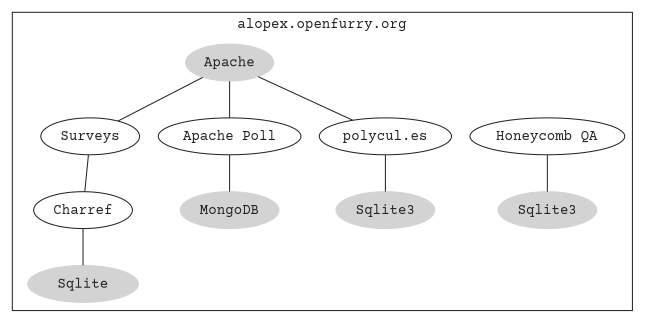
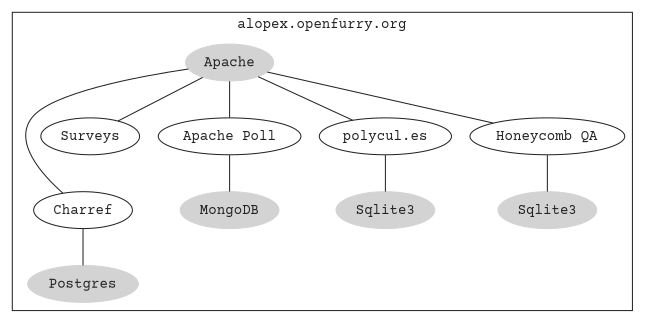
  graph {
    color="#222222"
    fontcolor="#222222"
    fontname="Courier Prime"
    node [color=lightgrey fontcolor="#222222" fontname="Courier Prime"]
    edge [color="#222222" fontcolor="#222222" fontname="Courier Prime"]
    Apache [style=filled]
    Charref [color="#222222"]
    Surveys [color="#222222"]
    n4 [color="#222222" label="Apache Poll"]
    "polycul.es" [color="#222222"]
    "Honeycomb QA" [color="#222222"]
-   Postgres [style=filled label=Sqlite]
+   Postgres [style=filled]
    MongoDB [style=filled]
    n9 [label=Sqlite3 style=filled]
    n10 [label=Sqlite3 style=filled]
    subgraph cluster_1 {
      label="alopex.openfurry.org"
      Apache
      Charref
      Surveys
      n4
      "polycul.es"
      "Honeycomb QA"
      Postgres
      MongoDB
      n9
      n10
    }
-   Surveys -- Charref
+   Apache -- Charref
    Apache -- Surveys
    Apache -- n4
    Apache -- "polycul.es"
+   Apache -- "Honeycomb QA"
    Charref -- Postgres
    n4 -- MongoDB
    "polycul.es" -- n9
    "Honeycomb QA" -- n10
  }
